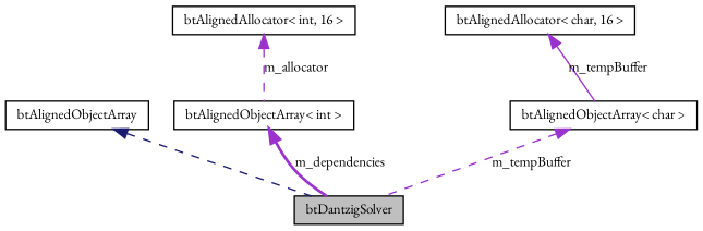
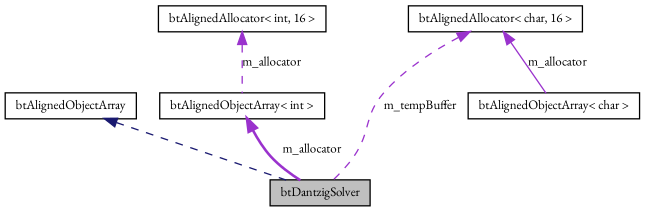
  digraph {
    fontname="EB Garamond"
    node [color=black fontname="EB Garamond" fontsize=10 shape=record]
    edge [color=darkorchid3 dir=back fontname="EB Garamond" fontsize=10 labelfontname=FreeSans labelfontsize=10 style=dashed]
    n1 [fillcolor=grey75 fontcolor=black height=0.2 label=btDantzigSolver style=filled width=0.4]
    n2 [height=0.2 label=btAlignedObjectArray width=0.4]
    n3 [height=0.2 label="btAlignedObjectArray\< int \>" width=0.4]
    n4 [height=0.2 label="btAlignedAllocator\< int, 16 \>" width=0.4]
    n5 [height=0.2 label="btAlignedObjectArray\< char \>" width=0.4]
    n6 [height=0.2 label="btAlignedAllocator\< char, 16 \>" width=0.4]
    n2 -> n1 [color=midnightblue]
-   n3 -> n1 [label=m_dependencies style=bold]
+   n3 -> n1 [label=m_allocator style=bold]
    n4 -> n3 [label=m_allocator]
-   n5 -> n1 [label=m_tempBuffer]
-   n6 -> n5 [label=m_tempBuffer style=solid]
+   n6 -> n1 [label=m_tempBuffer]
+   n6 -> n5 [label=m_allocator style=solid]
  }
